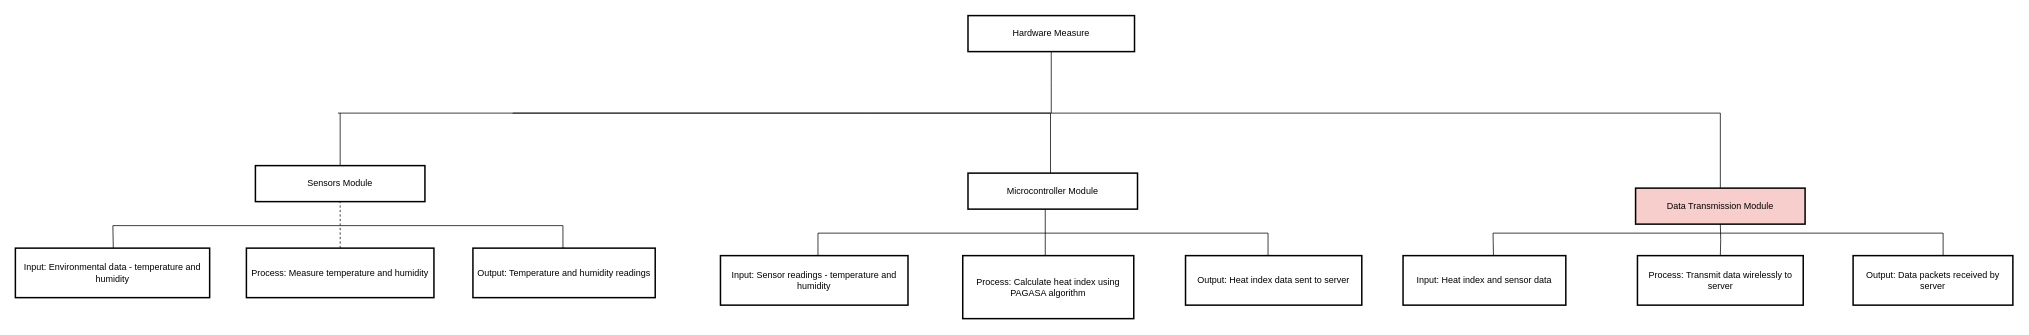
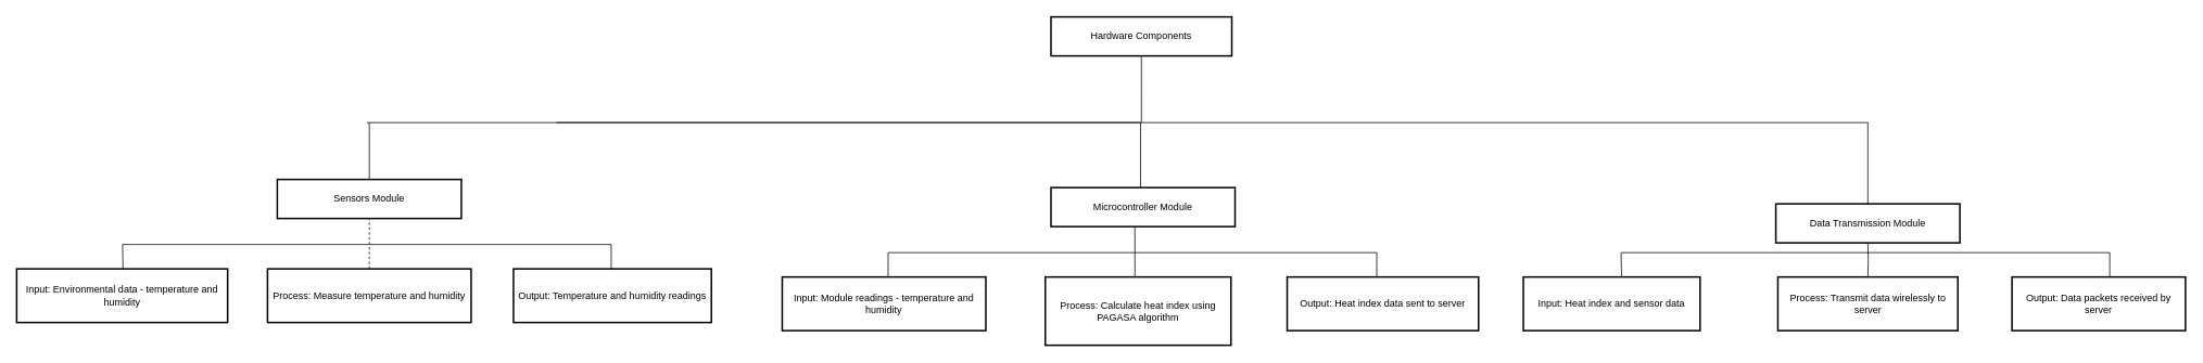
  <mxCell id="0" />
  <mxCell id="1" parent="0" />
  <mxCell id="2" style="edgeStyle=orthogonalEdgeStyle;rounded=0;orthogonalLoop=1;jettySize=auto;html=1;endArrow=none;endFill=0;" edge="1" parent="1" source="3"><mxGeometry relative="1" as="geometry"><mxPoint x="1401" y="150" as="targetPoint" /></mxGeometry></mxCell>
- <mxCell id="3" value="Hardware Measure" style="whiteSpace=wrap;strokeWidth=2;rounded=0;" vertex="1" parent="1"><mxGeometry x="1290" y="20" width="222" height="48" as="geometry" /></mxCell>
+ <mxCell id="3" value="Hardware Components" style="whiteSpace=wrap;strokeWidth=2;rounded=0;" vertex="1" parent="1"><mxGeometry x="1290" y="20" width="222" height="48" as="geometry" /></mxCell>
  <mxCell id="4" style="edgeStyle=orthogonalEdgeStyle;rounded=0;orthogonalLoop=1;jettySize=auto;html=1;endArrow=none;endFill=0;" edge="1" parent="1" source="5"><mxGeometry relative="1" as="geometry"><mxPoint x="683" y="150" as="targetPoint" /><Array as="points"><mxPoint x="1400" y="150" /></Array></mxGeometry></mxCell>
  <mxCell id="5" value="Microcontroller Module" style="whiteSpace=wrap;strokeWidth=2;rounded=0;" vertex="1" parent="1"><mxGeometry x="1290" y="230" width="226" height="48" as="geometry" /></mxCell>
  <mxCell id="6" style="edgeStyle=orthogonalEdgeStyle;rounded=0;orthogonalLoop=1;jettySize=auto;html=1;exitX=0.5;exitY=0;exitDx=0;exitDy=0;endArrow=none;endFill=0;" edge="1" parent="1" source="7"><mxGeometry relative="1" as="geometry"><mxPoint x="1160" y="150" as="targetPoint" /><Array as="points"><mxPoint x="2293" y="150" /></Array></mxGeometry></mxCell>
- <mxCell id="7" value="Data Transmission Module" style="whiteSpace=wrap;strokeWidth=2;rounded=0;fillColor=#f8cecc;" vertex="1" parent="1"><mxGeometry x="2180" y="250" width="226" height="48" as="geometry" /></mxCell>
+ <mxCell id="7" value="Data Transmission Module" style="whiteSpace=wrap;strokeWidth=2;rounded=0;" vertex="1" parent="1"><mxGeometry x="2180" y="250" width="226" height="48" as="geometry" /></mxCell>
  <mxCell id="8" style="edgeStyle=orthogonalEdgeStyle;rounded=0;orthogonalLoop=1;jettySize=auto;html=1;exitX=0.5;exitY=0;exitDx=0;exitDy=0;endArrow=none;endFill=0;" edge="1" parent="1" source="9"><mxGeometry relative="1" as="geometry"><mxPoint x="453" y="150" as="targetPoint" /><Array as="points"><mxPoint x="453" y="150" /></Array></mxGeometry></mxCell>
  <mxCell id="9" value="Sensors Module" style="whiteSpace=wrap;strokeWidth=2;rounded=0;" vertex="1" parent="1"><mxGeometry x="340" y="220" width="226" height="48" as="geometry" /></mxCell>
  <mxCell id="10" style="edgeStyle=orthogonalEdgeStyle;rounded=0;orthogonalLoop=1;jettySize=auto;html=1;endArrow=none;endFill=0;" edge="1" parent="1"><mxGeometry relative="1" as="geometry"><mxPoint x="1160" y="150" as="targetPoint" /><mxPoint x="450" y="150" as="sourcePoint" /><Array as="points"><mxPoint x="806" y="150" /><mxPoint x="806" y="150" /></Array></mxGeometry></mxCell>
  <mxCell id="11" style="edgeStyle=orthogonalEdgeStyle;rounded=0;orthogonalLoop=1;jettySize=auto;html=1;exitX=0.504;exitY=-0.001;exitDx=0;exitDy=0;exitPerimeter=0;endArrow=none;endFill=0;" edge="1" parent="1" source="12"><mxGeometry relative="1" as="geometry"><mxPoint x="150" y="300" as="targetPoint" /><mxPoint x="149.49" y="330" as="sourcePoint" /></mxGeometry></mxCell>
  <mxCell id="12" value="Input: Environmental data - temperature and humidity" style="whiteSpace=wrap;strokeWidth=2;rounded=0;" vertex="1" parent="1"><mxGeometry x="20" y="330" width="259" height="66" as="geometry" /></mxCell>
  <mxCell id="13" style="edgeStyle=orthogonalEdgeStyle;rounded=0;orthogonalLoop=1;jettySize=auto;html=1;entryX=0.5;entryY=1;entryDx=0;entryDy=0;endArrow=none;endFill=0;dashed=1;" edge="1" parent="1" source="14" target="9"><mxGeometry relative="1" as="geometry" /></mxCell>
  <mxCell id="14" value="Process: Measure temperature and humidity" style="whiteSpace=wrap;strokeWidth=2;rounded=0;" vertex="1" parent="1"><mxGeometry x="328" y="330" width="250" height="66" as="geometry" /></mxCell>
  <mxCell id="15" style="edgeStyle=orthogonalEdgeStyle;rounded=0;orthogonalLoop=1;jettySize=auto;html=1;endArrow=none;endFill=0;" edge="1" parent="1"><mxGeometry relative="1" as="geometry"><mxPoint x="750" y="300" as="targetPoint" /><mxPoint x="752.252" y="330" as="sourcePoint" /></mxGeometry></mxCell>
  <mxCell id="16" value="Output: Temperature and humidity readings" style="whiteSpace=wrap;strokeWidth=2;rounded=0;" vertex="1" parent="1"><mxGeometry x="630" y="330" width="243" height="66" as="geometry" /></mxCell>
  <mxCell id="17" style="edgeStyle=orthogonalEdgeStyle;rounded=0;orthogonalLoop=1;jettySize=auto;html=1;endArrow=none;endFill=0;" edge="1" parent="1"><mxGeometry relative="1" as="geometry"><mxPoint x="150" y="300" as="sourcePoint" /><mxPoint x="750" y="300" as="targetPoint" /></mxGeometry></mxCell>
  <mxCell id="18" style="edgeStyle=orthogonalEdgeStyle;rounded=0;orthogonalLoop=1;jettySize=auto;html=1;exitX=0.504;exitY=-0.001;exitDx=0;exitDy=0;exitPerimeter=0;endArrow=none;endFill=0;" edge="1" parent="1"><mxGeometry relative="1" as="geometry"><mxPoint x="1090" y="310" as="targetPoint" /><mxPoint x="1091" y="340" as="sourcePoint" /></mxGeometry></mxCell>
  <mxCell id="19" style="edgeStyle=orthogonalEdgeStyle;rounded=0;orthogonalLoop=1;jettySize=auto;html=1;entryX=0.5;entryY=1;entryDx=0;entryDy=0;endArrow=none;endFill=0;" edge="1" parent="1"><mxGeometry relative="1" as="geometry"><mxPoint x="1393" y="340" as="sourcePoint" /><mxPoint x="1393" y="278" as="targetPoint" /></mxGeometry></mxCell>
  <mxCell id="20" style="edgeStyle=orthogonalEdgeStyle;rounded=0;orthogonalLoop=1;jettySize=auto;html=1;endArrow=none;endFill=0;" edge="1" parent="1"><mxGeometry relative="1" as="geometry"><mxPoint x="1690" y="310" as="targetPoint" /><mxPoint x="1692.252" y="340" as="sourcePoint" /></mxGeometry></mxCell>
  <mxCell id="21" style="edgeStyle=orthogonalEdgeStyle;rounded=0;orthogonalLoop=1;jettySize=auto;html=1;endArrow=none;endFill=0;" edge="1" parent="1"><mxGeometry relative="1" as="geometry"><mxPoint x="1090" y="310" as="sourcePoint" /><mxPoint x="1690" y="310" as="targetPoint" /></mxGeometry></mxCell>
- <mxCell id="22" value="Input: Sensor readings - temperature and humidity" style="whiteSpace=wrap;strokeWidth=2;rounded=0;" vertex="1" parent="1"><mxGeometry x="960" y="340" width="250" height="66" as="geometry" /></mxCell>
+ <mxCell id="22" value="Input: Module readings - temperature and humidity" style="whiteSpace=wrap;strokeWidth=2;rounded=0;" vertex="1" parent="1"><mxGeometry x="960" y="340" width="250" height="66" as="geometry" /></mxCell>
  <mxCell id="23" value="Process: Calculate heat index using PAGASA algorithm" style="whiteSpace=wrap;strokeWidth=2;rounded=0;" vertex="1" parent="1"><mxGeometry x="1283" y="340" width="228" height="84" as="geometry" /></mxCell>
  <mxCell id="24" value="Output: Heat index data sent to server" style="whiteSpace=wrap;strokeWidth=2;rounded=0;" vertex="1" parent="1"><mxGeometry x="1580" y="340" width="235" height="66" as="geometry" /></mxCell>
  <mxCell id="25" style="edgeStyle=orthogonalEdgeStyle;rounded=0;orthogonalLoop=1;jettySize=auto;html=1;exitX=0.504;exitY=-0.001;exitDx=0;exitDy=0;exitPerimeter=0;endArrow=none;endFill=0;" edge="1" parent="1"><mxGeometry relative="1" as="geometry"><mxPoint x="1990" y="310" as="targetPoint" /><mxPoint x="1990.536" y="339.934" as="sourcePoint" /></mxGeometry></mxCell>
  <mxCell id="26" style="edgeStyle=orthogonalEdgeStyle;rounded=0;orthogonalLoop=1;jettySize=auto;html=1;endArrow=none;endFill=0;entryX=0.5;entryY=1;entryDx=0;entryDy=0;" edge="1" parent="1" target="7"><mxGeometry relative="1" as="geometry"><mxPoint x="2293" y="340" as="sourcePoint" /><mxPoint x="2293" y="300" as="targetPoint" /></mxGeometry></mxCell>
  <mxCell id="27" style="edgeStyle=orthogonalEdgeStyle;rounded=0;orthogonalLoop=1;jettySize=auto;html=1;endArrow=none;endFill=0;" edge="1" parent="1"><mxGeometry relative="1" as="geometry"><mxPoint x="2590" y="310" as="targetPoint" /><mxPoint x="2592.252" y="340" as="sourcePoint" /></mxGeometry></mxCell>
  <mxCell id="28" style="edgeStyle=orthogonalEdgeStyle;rounded=0;orthogonalLoop=1;jettySize=auto;html=1;endArrow=none;endFill=0;" edge="1" parent="1"><mxGeometry relative="1" as="geometry"><mxPoint x="1990" y="310" as="sourcePoint" /><mxPoint x="2590" y="310" as="targetPoint" /></mxGeometry></mxCell>
  <mxCell id="29" value="Input: Heat index and sensor data" style="whiteSpace=wrap;strokeWidth=2;rounded=0;" vertex="1" parent="1"><mxGeometry x="1870" y="340" width="217" height="66" as="geometry" /></mxCell>
  <mxCell id="30" value="Process: Transmit data wirelessly to server" style="whiteSpace=wrap;strokeWidth=2;rounded=0;" vertex="1" parent="1"><mxGeometry x="2182.5" y="340" width="221" height="66" as="geometry" /></mxCell>
  <mxCell id="31" value="Output: Data packets received by server" style="whiteSpace=wrap;strokeWidth=2;rounded=0;" vertex="1" parent="1"><mxGeometry x="2470" y="340" width="213" height="66" as="geometry" /></mxCell>
